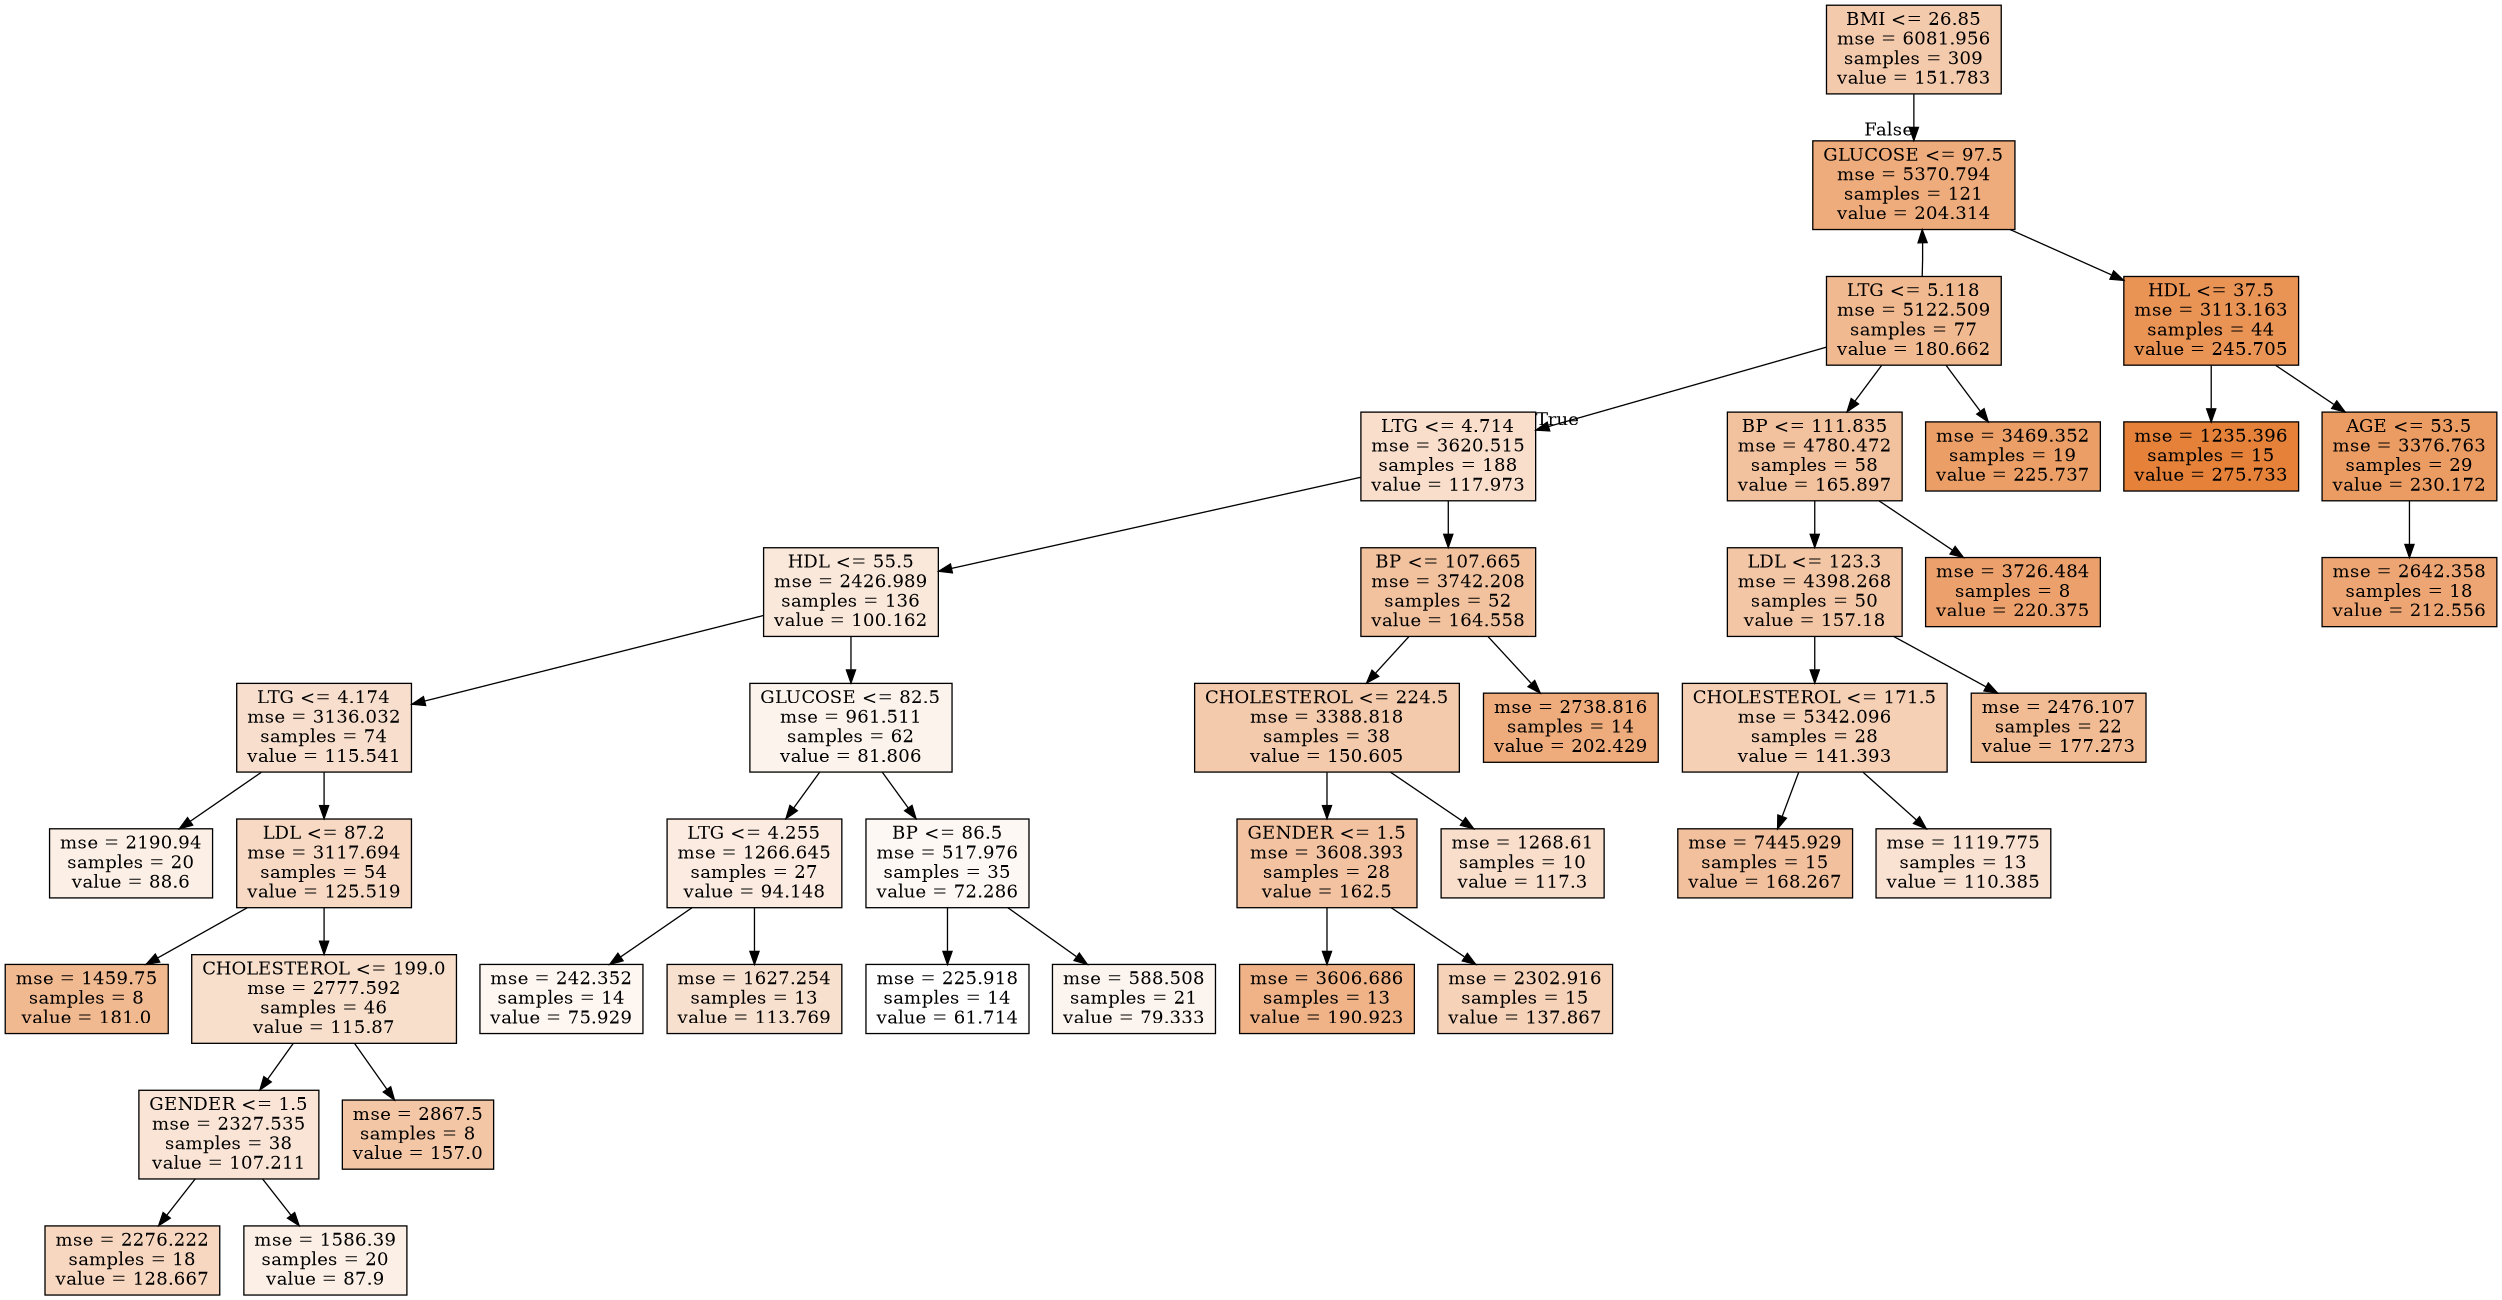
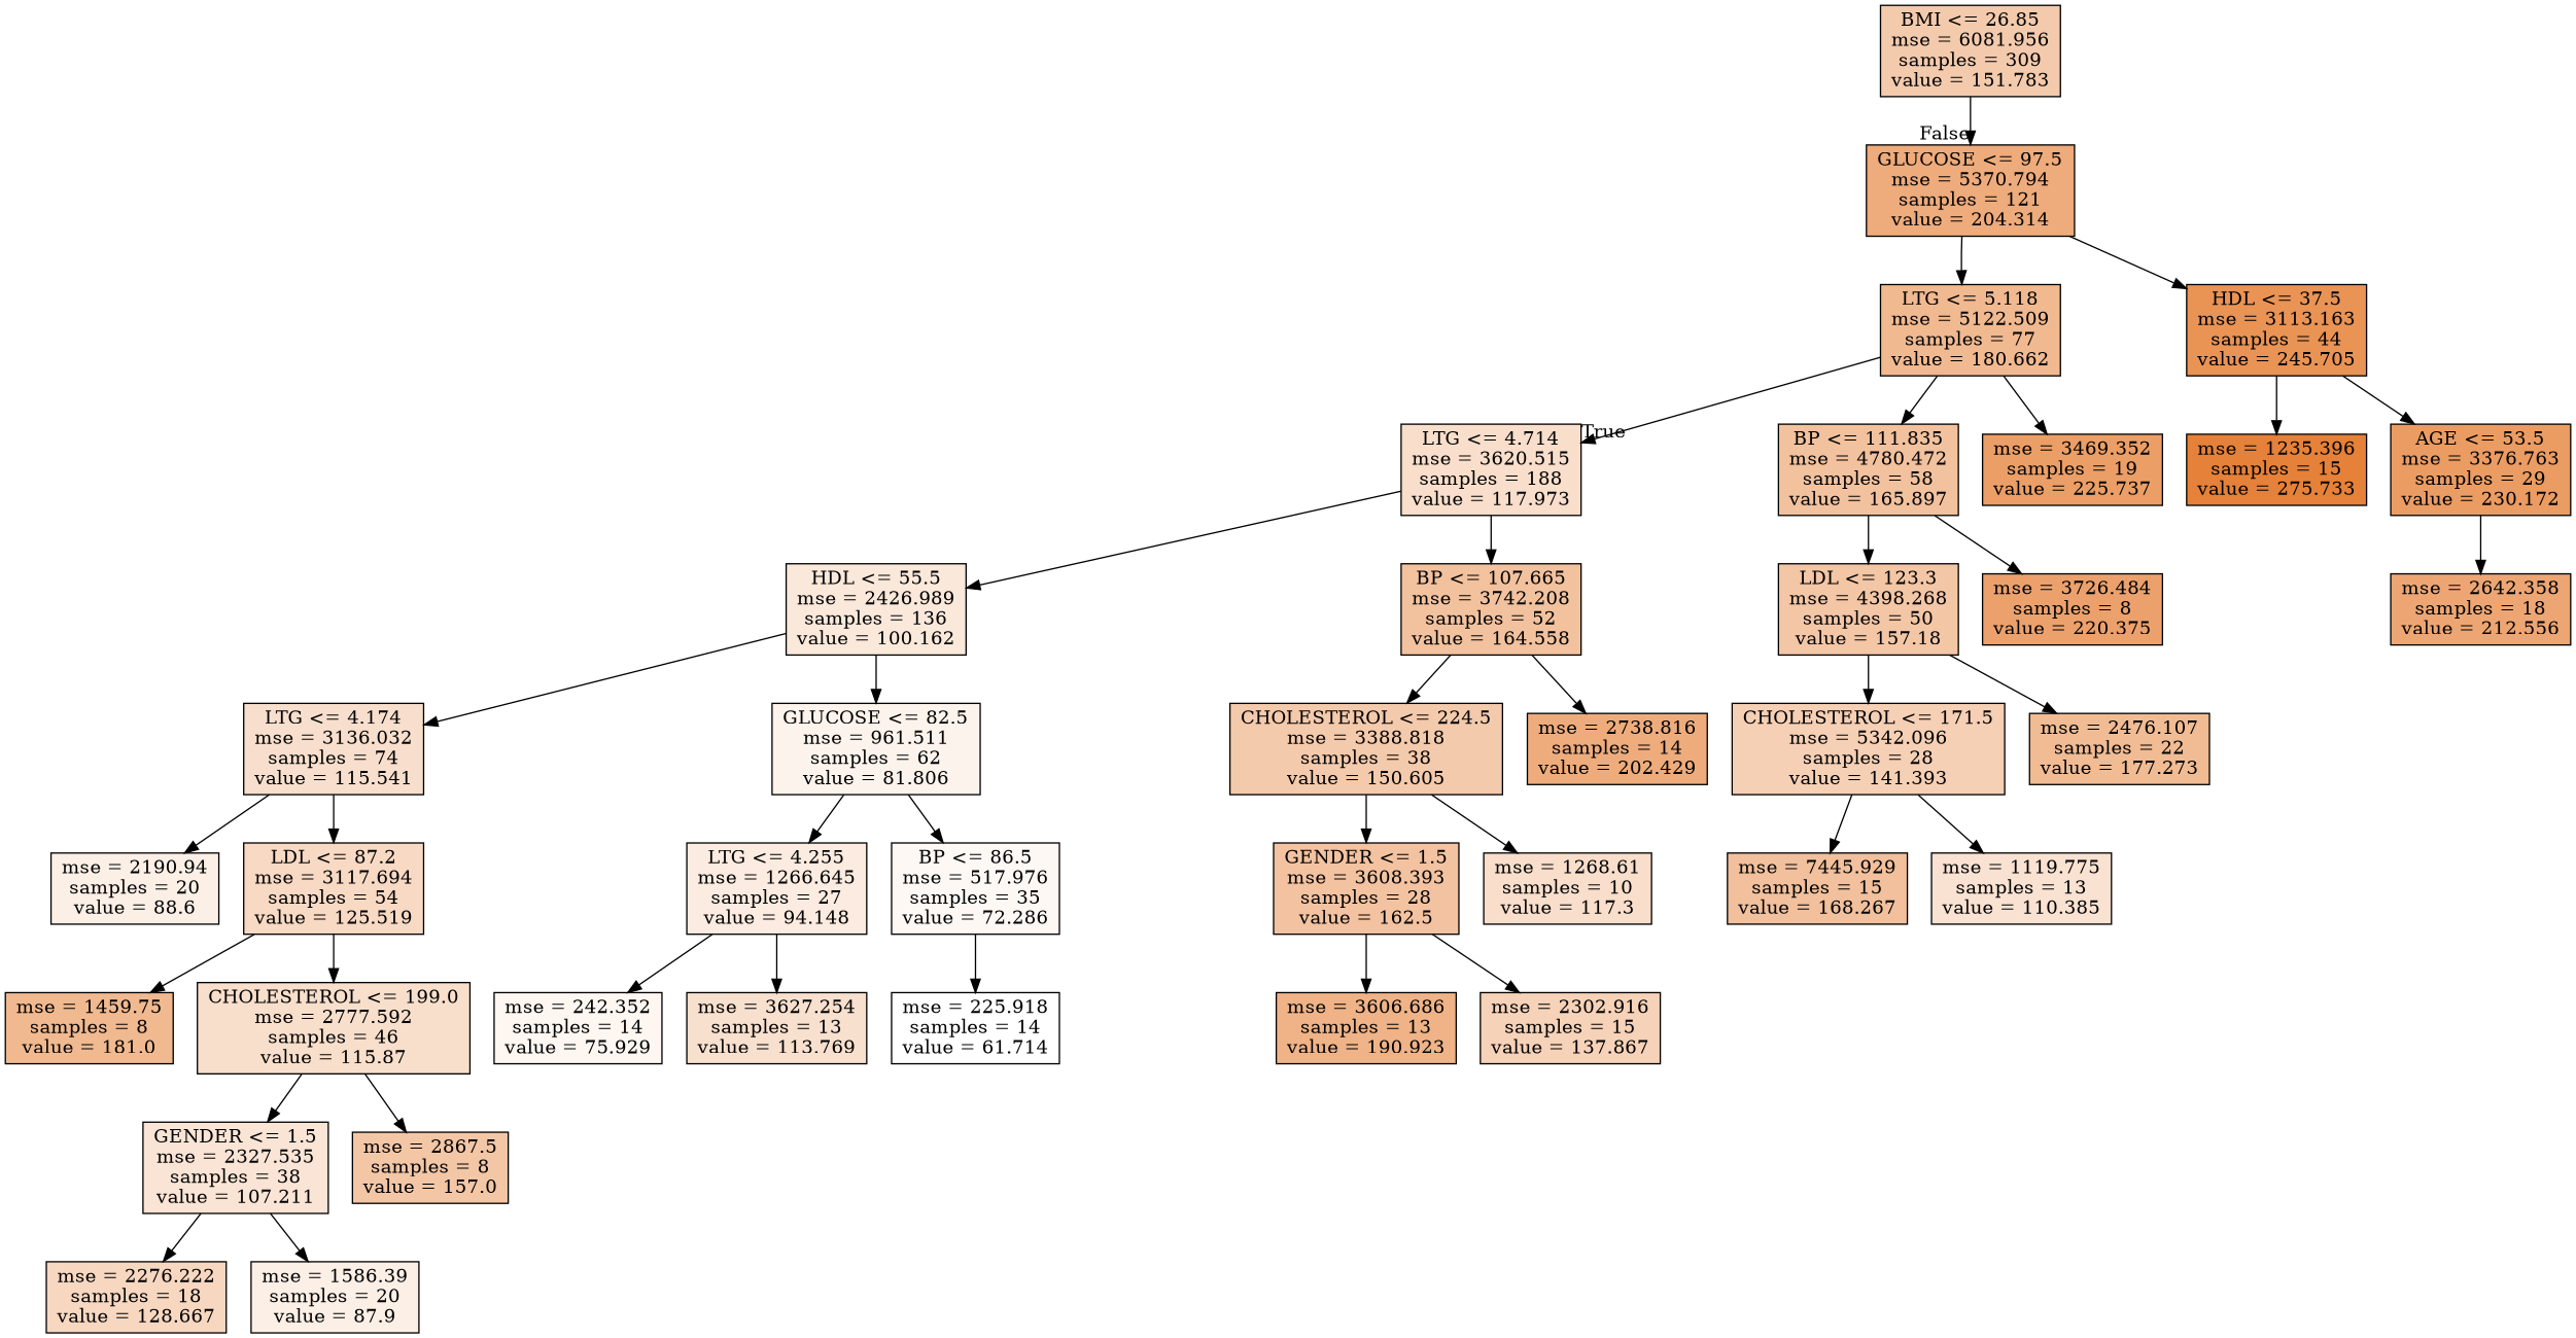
  digraph {
    node [color=black fillcolor="#e581398e" shape=box style=filled]
    n1 [fillcolor="#e581396b" label="BMI <= 26.85\nmse = 6081.956\nsamples = 309\nvalue = 151.783"]
    n2 [fillcolor="#e58139aa" label="GLUCOSE <= 97.5\nmse = 5370.794\nsamples = 121\nvalue = 204.314"]
    n3 [fillcolor="#e5813943" label="LTG <= 4.714\nmse = 3620.515\nsamples = 188\nvalue = 117.973"]
    n4 [fillcolor="#e581392e" label="HDL <= 55.5\nmse = 2426.989\nsamples = 136\nvalue = 100.162"]
    n5 [fillcolor="#e581397b" label="BP <= 107.665\nmse = 3742.208\nsamples = 52\nvalue = 164.558"]
    n6 [label="LTG <= 5.118\nmse = 5122.509\nsamples = 77\nvalue = 180.662"]
    n7 [fillcolor="#e58139db" label="HDL <= 37.5\nmse = 3113.163\nsamples = 44\nvalue = 245.705"]
    n8 [fillcolor="#e5813940" label="LTG <= 4.174\nmse = 3136.032\nsamples = 74\nvalue = 115.541"]
    n9 [fillcolor="#e5813918" label="GLUCOSE <= 82.5\nmse = 961.511\nsamples = 62\nvalue = 81.806"]
    n10 [fillcolor="#e581396a" label="CHOLESTEROL <= 224.5\nmse = 3388.818\nsamples = 38\nvalue = 150.605"]
    n11 [fillcolor="#e58139a8" label="mse = 2738.816\nsamples = 14\nvalue = 202.429"]
    n12 [fillcolor="#e5813920" label="mse = 2190.94\nsamples = 20\nvalue = 88.6"]
    n13 [fillcolor="#e581394c" label="LDL <= 87.2\nmse = 3117.694\nsamples = 54\nvalue = 125.519"]
    n14 [fillcolor="#e5813927" label="LTG <= 4.255\nmse = 1266.645\nsamples = 27\nvalue = 94.148"]
    n15 [fillcolor="#e581390d" label="BP <= 86.5\nmse = 517.976\nsamples = 35\nvalue = 72.286"]
    n16 [label="mse = 1459.75\nsamples = 8\nvalue = 181.0"]
    n17 [fillcolor="#e5813941" label="CHOLESTEROL <= 199.0\nmse = 2777.592\nsamples = 46\nvalue = 115.87"]
    n18 [fillcolor="#e5813936" label="GENDER <= 1.5\nmse = 2327.535\nsamples = 38\nvalue = 107.211"]
    n19 [fillcolor="#e5813972" label="mse = 2867.5\nsamples = 8\nvalue = 157.0"]
    n20 [fillcolor="#e5813950" label="mse = 2276.222\nsamples = 18\nvalue = 128.667"]
    n21 [fillcolor="#e581391f" label="mse = 1586.39\nsamples = 20\nvalue = 87.9"]
    n22 [fillcolor="#e5813911" label="mse = 242.352\nsamples = 14\nvalue = 75.929"]
-   n23 [fillcolor="#e581393e" label="mse = 1627.254\nsamples = 13\nvalue = 113.769"]
+   n23 [fillcolor="#e581393e" label="mse = 3627.254\nsamples = 13\nvalue = 113.769"]
    n24 [fillcolor="#e5813900" label="mse = 225.918\nsamples = 14\nvalue = 61.714"]
-   n25 [fillcolor="#e5813915" label="mse = 588.508\nsamples = 21\nvalue = 79.333"]
    n26 [fillcolor="#e5813978" label="GENDER <= 1.5\nmse = 3608.393\nsamples = 28\nvalue = 162.5"]
    n27 [fillcolor="#e5813942" label="mse = 1268.61\nsamples = 10\nvalue = 117.3"]
    n28 [fillcolor="#e581399a" label="mse = 3606.686\nsamples = 13\nvalue = 190.923"]
    n29 [fillcolor="#e581395b" label="mse = 2302.916\nsamples = 15\nvalue = 137.867"]
    n30 [fillcolor="#e581397c" label="BP <= 111.835\nmse = 4780.472\nsamples = 58\nvalue = 165.897"]
    n31 [fillcolor="#e58139c3" label="mse = 3469.352\nsamples = 19\nvalue = 225.737"]
    n32 [fillcolor="#e58139ff" label="mse = 1235.396\nsamples = 15\nvalue = 275.733"]
    n33 [fillcolor="#e58139c9" label="AGE <= 53.5\nmse = 3376.763\nsamples = 29\nvalue = 230.172"]
    n34 [fillcolor="#e5813972" label="LDL <= 123.3\nmse = 4398.268\nsamples = 50\nvalue = 157.18"]
    n35 [fillcolor="#e58139bd" label="mse = 3726.484\nsamples = 8\nvalue = 220.375"]
    n36 [fillcolor="#e581395f" label="CHOLESTEROL <= 171.5\nmse = 5342.096\nsamples = 28\nvalue = 141.393"]
    n37 [fillcolor="#e581398a" label="mse = 2476.107\nsamples = 22\nvalue = 177.273"]
    n38 [fillcolor="#e581397f" label="mse = 7445.929\nsamples = 15\nvalue = 168.267"]
    n39 [fillcolor="#e581393a" label="mse = 1119.775\nsamples = 13\nvalue = 110.385"]
    n40 [fillcolor="#e58139b4" label="mse = 2642.358\nsamples = 18\nvalue = 212.556"]
    n1 -> n2 [headlabel=False labelangle=-45 labeldistance=2.5]
-   n6 -> n2
+   n2 -> n6
    n2 -> n7
    n3 -> n4
    n3 -> n5
    n4 -> n8
    n4 -> n9
    n5 -> n10
    n5 -> n11
    n6 -> n3 [headlabel=True labelangle=45 labeldistance=2.5]
    n6 -> n30
    n6 -> n31
    n7 -> n32
    n7 -> n33
    n8 -> n12
    n8 -> n13
    n9 -> n14
    n9 -> n15
    n10 -> n26
    n10 -> n27
    n13 -> n16
    n13 -> n17
    n14 -> n22
    n14 -> n23
    n15 -> n24
-   n15 -> n25
    n17 -> n18
    n17 -> n19
    n18 -> n20
    n18 -> n21
    n26 -> n28
    n26 -> n29
    n30 -> n34
    n30 -> n35
    n33 -> n40
    n34 -> n36
    n34 -> n37
    n36 -> n38
    n36 -> n39
  }
